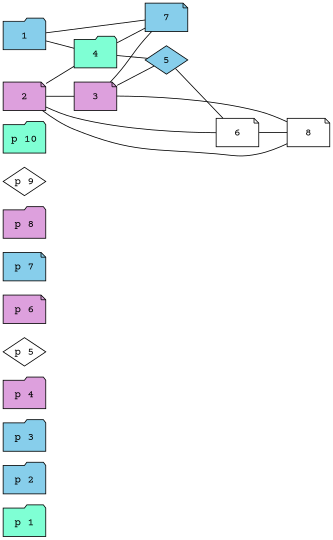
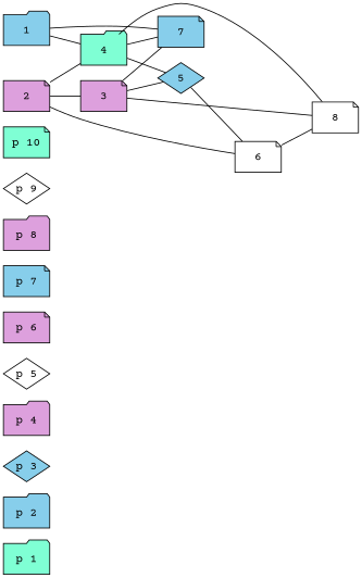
  graph {
    fontname="Courier Prime"
    rankdir=LR
    node [fillcolor=skyblue fixedsize=True fontname="Courier Prime" shape=note style=filled]
    edge [fontname="Courier Prime"]
    n1 [fillcolor=aquamarine label="p 1" shape=folder]
    n2 [label="p 2" shape=folder]
-   n3 [label="p 3" shape=folder]
+   n3 [label="p 3" shape=diamond]
    n4 [fillcolor=plum label="p 4" shape=folder]
    n5 [fillcolor=white label="p 5" shape=diamond]
    n6 [fillcolor=plum label="p 6"]
    n7 [label="p 7"]
    n8 [fillcolor=plum label="p 8" shape=folder]
    n9 [fillcolor=white label="p 9" shape=diamond]
-   n10 [fillcolor=aquamarine label="p 10" shape=folder]
+   n10 [fillcolor=aquamarine label="p 10"]
    n11 [label=1 shape=folder]
    n12 [fillcolor=aquamarine label=4 shape=folder]
    n13 [label=7]
    n14 [label=5 shape=diamond]
    n15 [fillcolor=plum label=2]
    n16 [fillcolor=plum label=3]
    n17 [fillcolor=white label=6]
    n18 [fillcolor=white label=8]
    n11 -- n12
    n11 -- n13
    n12 -- n13
    n12 -- n14
    n14 -- n17
    n15 -- n12
    n15 -- n16
    n15 -- n17
-   n15 -- n18
+   n12 -- n18
    n16 -- n13
    n16 -- n14
    n16 -- n18
    n17 -- n18
  }
